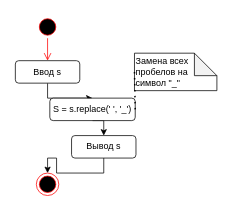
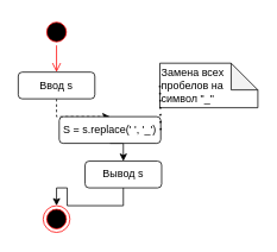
  <mxCell id="0" />
  <mxCell id="1" parent="0" />
  <mxCell id="2" value="" style="ellipse;html=1;shape=startState;fillColor=#000000;strokeColor=#ff0000;" vertex="1" parent="1"><mxGeometry x="48" y="20" width="30" height="30" as="geometry" /></mxCell>
  <mxCell id="3" value="" style="edgeStyle=orthogonalEdgeStyle;html=1;verticalAlign=bottom;endArrow=open;endSize=8;strokeColor=#ff0000;exitX=0.5;exitY=1;exitDx=0;exitDy=0;" edge="1" source="6" parent="1"><mxGeometry relative="1" as="geometry"><mxPoint x="63" y="110" as="targetPoint" /></mxGeometry></mxCell>
  <mxCell id="4" value="" style="ellipse;html=1;shape=endState;fillColor=#000000;strokeColor=#ff0000;" vertex="1" parent="1"><mxGeometry x="48" y="230" width="30" height="30" as="geometry" /></mxCell>
- <mxCell id="5" style="edgeStyle=orthogonalEdgeStyle;rounded=0;orthogonalLoop=1;jettySize=auto;html=1;exitX=0.5;exitY=1;exitDx=0;exitDy=0;entryX=0.5;entryY=0;entryDx=0;entryDy=0;" edge="1" parent="1" source="6" target="9"><mxGeometry relative="1" as="geometry" /></mxCell>
+ <mxCell id="5" style="edgeStyle=orthogonalEdgeStyle;rounded=0;orthogonalLoop=1;jettySize=auto;html=1;exitX=0.5;exitY=1;exitDx=0;exitDy=0;entryX=0.5;entryY=0;entryDx=0;entryDy=0;dashed=1;" edge="1" parent="1" source="6" target="9"><mxGeometry relative="1" as="geometry" /></mxCell>
  <mxCell id="6" value="Ввод s" style="rounded=1;whiteSpace=wrap;html=1;" vertex="1" parent="1"><mxGeometry x="20" y="80" width="86" height="30" as="geometry" /></mxCell>
  <mxCell id="7" value="" style="edgeStyle=orthogonalEdgeStyle;html=1;verticalAlign=bottom;endArrow=open;endSize=8;strokeColor=#ff0000;exitX=0.5;exitY=1;exitDx=0;exitDy=0;" edge="1" parent="1" source="2" target="6"><mxGeometry relative="1" as="geometry"><mxPoint x="63" y="110" as="targetPoint" /><mxPoint x="63" y="50" as="sourcePoint" /></mxGeometry></mxCell>
  <mxCell id="8" style="edgeStyle=orthogonalEdgeStyle;rounded=0;orthogonalLoop=1;jettySize=auto;html=1;exitX=0.5;exitY=1;exitDx=0;exitDy=0;entryX=0.5;entryY=0;entryDx=0;entryDy=0;" edge="1" parent="1" source="9" target="11"><mxGeometry relative="1" as="geometry" /></mxCell>
  <mxCell id="9" value="S = s.replace(' ', '_')" style="rounded=1;whiteSpace=wrap;html=1;" vertex="1" parent="1"><mxGeometry x="66" y="130" width="114" height="30" as="geometry" /></mxCell>
  <mxCell id="10" style="edgeStyle=orthogonalEdgeStyle;rounded=0;orthogonalLoop=1;jettySize=auto;html=1;exitX=0.5;exitY=1;exitDx=0;exitDy=0;entryX=0.5;entryY=0;entryDx=0;entryDy=0;" edge="1" parent="1" source="11" target="4"><mxGeometry relative="1" as="geometry" /></mxCell>
  <mxCell id="11" value="Вывод s" style="rounded=1;whiteSpace=wrap;html=1;" vertex="1" parent="1"><mxGeometry x="95" y="180" width="86" height="30" as="geometry" /></mxCell>
  <mxCell id="12" value="Замена всех&amp;nbsp; &lt;br&gt;пробелов на &lt;br&gt;символ &quot;_&quot;" style="shape=note;whiteSpace=wrap;html=1;backgroundOutline=1;darkOpacity=0.05;align=left;" vertex="1" parent="1"><mxGeometry x="179" y="70" width="110" height="50" as="geometry" /></mxCell>
  <mxCell id="13" value="" style="endArrow=none;dashed=1;html=1;dashPattern=1 3;strokeWidth=2;entryX=0;entryY=0.5;entryDx=0;entryDy=0;entryPerimeter=0;exitX=1;exitY=0.5;exitDx=0;exitDy=0;" edge="1" parent="1" source="9" target="12"><mxGeometry width="50" height="50" relative="1" as="geometry"><mxPoint x="159" y="230" as="sourcePoint" /><mxPoint x="209" y="180" as="targetPoint" /></mxGeometry></mxCell>
